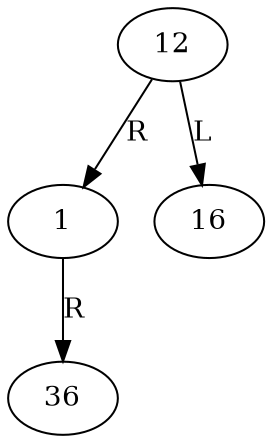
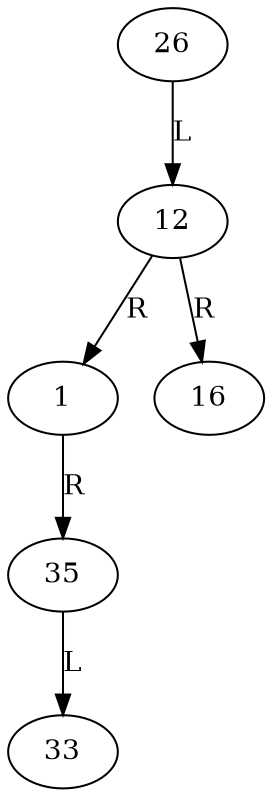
  digraph {
+   n1 [label=26]
    n2 [label=12]
    n3 [label=1]
    n4 [label=16]
-   n5 [label=36]
+   n5 [label=35]
+   n6 [label=33]
+   n1 -> n2 [label=L]
    n2 -> n3 [label=R]
-   n2 -> n4 [label=L]
+   n2 -> n4 [label=R]
    n3 -> n5 [label=R]
+   n5 -> n6 [label=L]
  }
